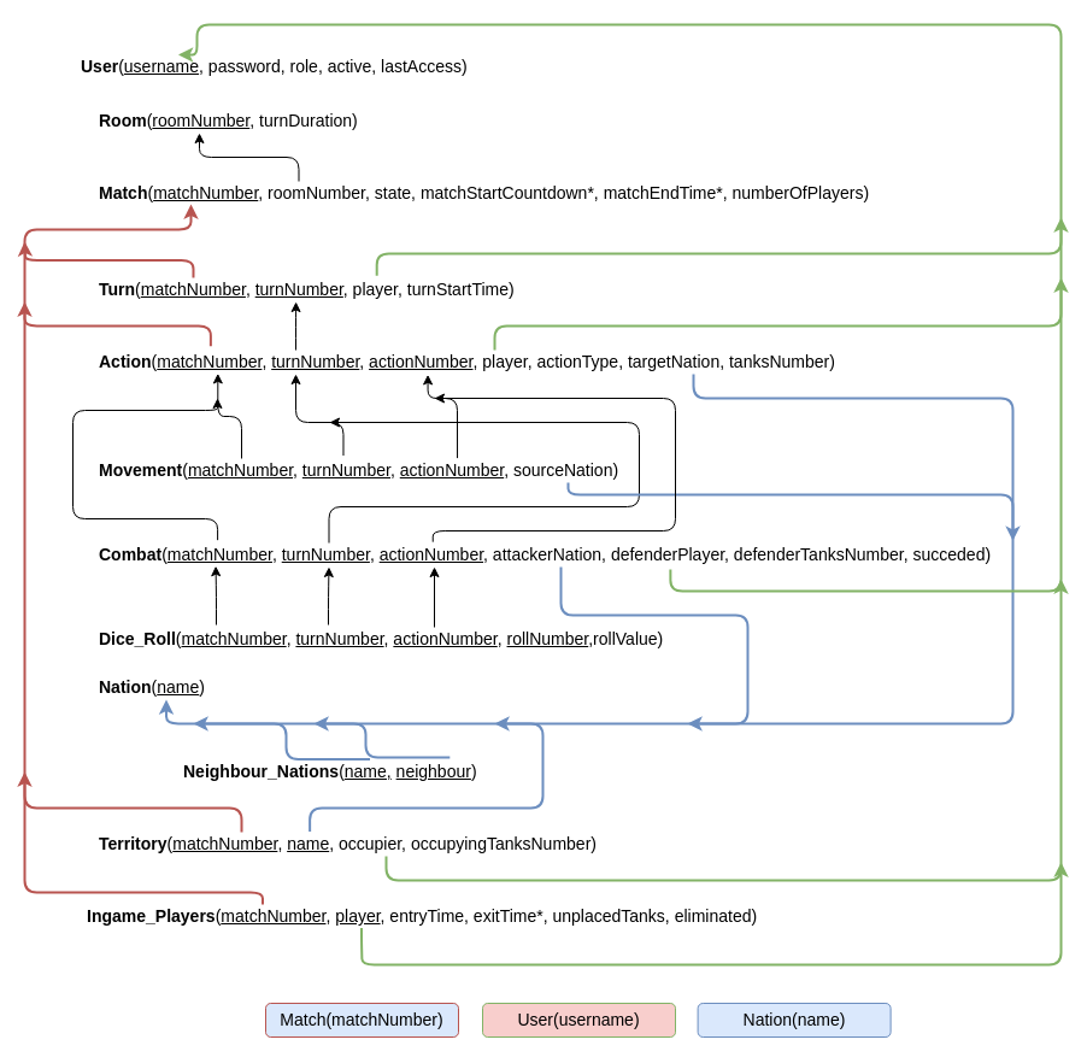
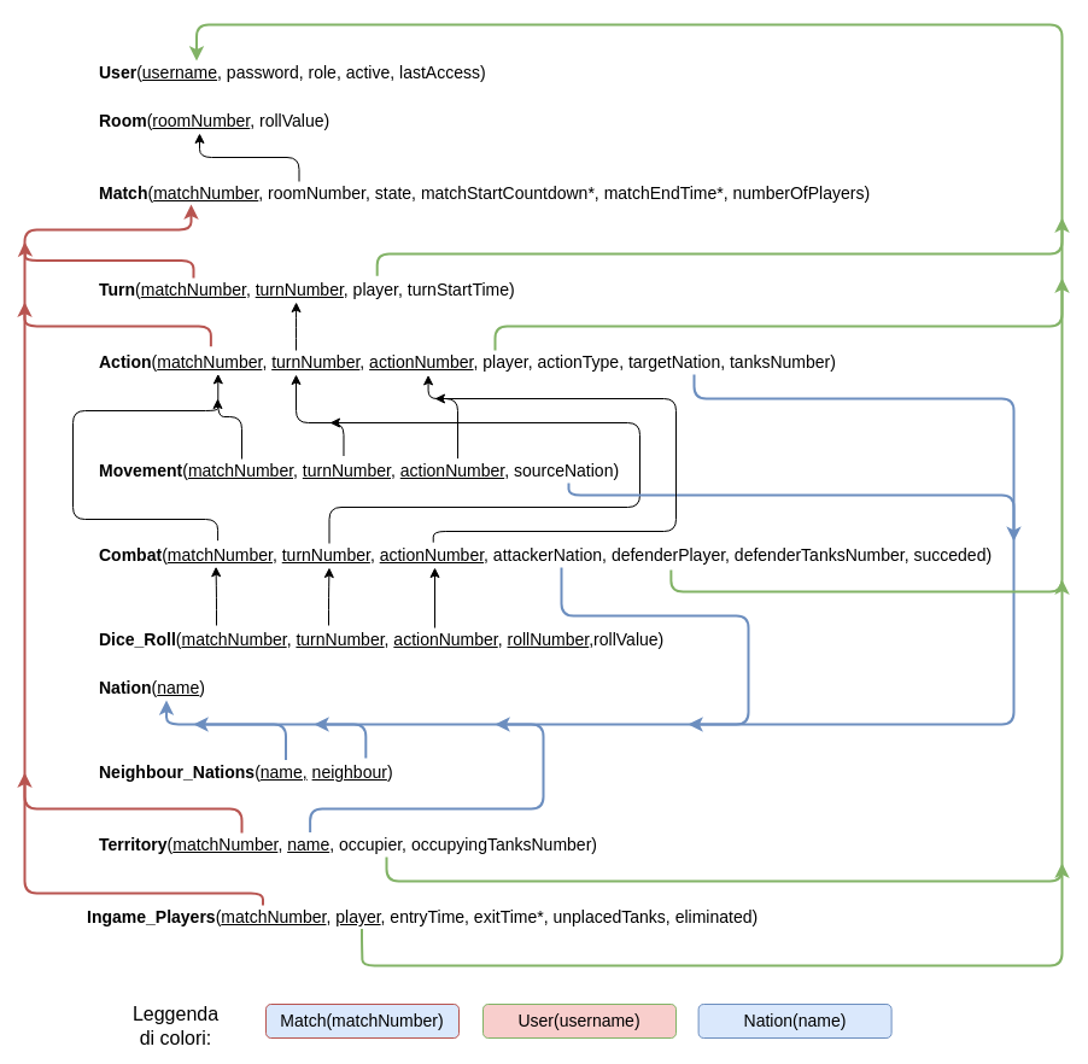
  <mxCell id="0" />
  <mxCell id="1" parent="0" />
- <mxCell id="2" value="&lt;b style=&quot;font-size: 14px&quot;&gt;User&lt;/b&gt;(&lt;u style=&quot;font-size: 14px&quot;&gt;username&lt;/u&gt;, password, role, active, lastAccess)" style="text;html=1;strokeColor=none;fillColor=none;align=left;verticalAlign=middle;whiteSpace=wrap;rounded=0;fontSize=14;" vertex="1" parent="1"><mxGeometry x="65" y="45" width="330" height="20" as="geometry" /></mxCell>
- <mxCell id="3" value="&lt;b style=&quot;font-size: 14px&quot;&gt;Room&lt;/b&gt;(&lt;u&gt;roomNumber&lt;/u&gt;, turnDuration)" style="text;html=1;strokeColor=none;fillColor=none;align=left;verticalAlign=middle;whiteSpace=wrap;rounded=0;fontSize=14;" vertex="1" parent="1"><mxGeometry x="80" y="90" width="340" height="20" as="geometry" /></mxCell>
+ <mxCell id="2" value="&lt;b style=&quot;font-size: 14px&quot;&gt;User&lt;/b&gt;(&lt;u style=&quot;font-size: 14px&quot;&gt;username&lt;/u&gt;, password, role, active, lastAccess)" style="text;html=1;strokeColor=none;fillColor=none;align=left;verticalAlign=middle;whiteSpace=wrap;rounded=0;fontSize=14;" vertex="1" parent="1"><mxGeometry x="80" y="50" width="330" height="20" as="geometry" /></mxCell>
+ <mxCell id="3" value="&lt;b style=&quot;font-size: 14px&quot;&gt;Room&lt;/b&gt;(&lt;u&gt;roomNumber&lt;/u&gt;, rollValue)" style="text;html=1;strokeColor=none;fillColor=none;align=left;verticalAlign=middle;whiteSpace=wrap;rounded=0;fontSize=14;" vertex="1" parent="1"><mxGeometry x="80" y="90" width="340" height="20" as="geometry" /></mxCell>
  <mxCell id="4" style="edgeStyle=orthogonalEdgeStyle;rounded=1;orthogonalLoop=1;jettySize=auto;html=1;exitX=0.25;exitY=0;exitDx=0;exitDy=0;entryX=0.25;entryY=1;entryDx=0;entryDy=0;strokeColor=#000000;fontSize=14;" edge="1" parent="1" source="5" target="3"><mxGeometry relative="1" as="geometry"><Array as="points"><mxPoint x="247" y="130" /><mxPoint x="165" y="130" /></Array></mxGeometry></mxCell>
  <mxCell id="5" value="&lt;b style=&quot;font-size: 14px&quot;&gt;Match&lt;/b&gt;(&lt;u&gt;matchNumber&lt;/u&gt;, roomNumber, state, matchStartCountdown*, matchEndTime*, numberOfPlayers)" style="text;html=1;strokeColor=none;fillColor=none;align=left;verticalAlign=middle;whiteSpace=wrap;rounded=0;fontSize=14;" vertex="1" parent="1"><mxGeometry x="80" y="150" width="670" height="20" as="geometry" /></mxCell>
  <mxCell id="6" value="&lt;b style=&quot;font-size: 14px&quot;&gt;Turn&lt;/b&gt;(&lt;u style=&quot;font-size: 14px&quot;&gt;matchNumber&lt;/u&gt;, &lt;u&gt;turnNumber&lt;/u&gt;, player, turnStartTime)" style="text;html=1;strokeColor=none;fillColor=none;align=left;verticalAlign=middle;whiteSpace=wrap;rounded=0;fontSize=14;" vertex="1" parent="1"><mxGeometry x="80" y="230" width="430" height="20" as="geometry" /></mxCell>
  <mxCell id="7" style="edgeStyle=orthogonalEdgeStyle;rounded=1;orthogonalLoop=1;jettySize=auto;html=1;exitX=0.25;exitY=0;exitDx=0;exitDy=0;entryX=0.384;entryY=1;entryDx=0;entryDy=0;entryPerimeter=0;strokeColor=#000000;fontSize=14;" edge="1" parent="1" source="10" target="6"><mxGeometry relative="1" as="geometry" /></mxCell>
  <mxCell id="8" style="edgeStyle=orthogonalEdgeStyle;rounded=1;orthogonalLoop=1;jettySize=auto;html=1;exitX=0.75;exitY=1;exitDx=0;exitDy=0;strokeColor=#6c8ebf;fontSize=14;fillColor=#dae8fc;strokeWidth=2;" edge="1" parent="1" source="10"><mxGeometry relative="1" as="geometry"><mxPoint x="840" y="448.333" as="targetPoint" /><Array as="points"><mxPoint x="575" y="330" /><mxPoint x="840" y="330" /></Array></mxGeometry></mxCell>
  <mxCell id="9" style="edgeStyle=orthogonalEdgeStyle;rounded=1;orthogonalLoop=1;jettySize=auto;html=1;exitX=0.5;exitY=0;exitDx=0;exitDy=0;strokeColor=#82b366;strokeWidth=2;fontSize=14;fillColor=#d5e8d4;" edge="1" parent="1" source="10"><mxGeometry relative="1" as="geometry"><mxPoint x="880" y="230" as="targetPoint" /><Array as="points"><mxPoint x="410" y="270" /><mxPoint x="880" y="270" /></Array></mxGeometry></mxCell>
  <mxCell id="10" value="&lt;b style=&quot;font-size: 14px&quot;&gt;Action&lt;/b&gt;(&lt;u style=&quot;font-size: 14px&quot;&gt;matchNumber&lt;/u&gt;, &lt;u&gt;turnNumber&lt;/u&gt;, &lt;u&gt;actionNumber&lt;/u&gt;, player, actionType, targetNation, tanksNumber)" style="text;html=1;strokeColor=none;fillColor=none;align=left;verticalAlign=middle;whiteSpace=wrap;rounded=0;fontSize=14;" vertex="1" parent="1"><mxGeometry x="80" y="290" width="660" height="20" as="geometry" /></mxCell>
  <mxCell id="11" style="edgeStyle=orthogonalEdgeStyle;rounded=1;orthogonalLoop=1;jettySize=auto;html=1;exitX=0.25;exitY=0;exitDx=0;exitDy=0;entryX=0.152;entryY=0.969;entryDx=0;entryDy=0;entryPerimeter=0;strokeColor=#000000;strokeWidth=1;fontSize=14;" edge="1" parent="1" source="12" target="10"><mxGeometry relative="1" as="geometry" /></mxCell>
  <mxCell id="12" value="&lt;b&gt;Movement&lt;/b&gt;(&lt;u&gt;matchNumber&lt;/u&gt;,&amp;nbsp;&lt;u&gt;turnNumber&lt;/u&gt;,&amp;nbsp;&lt;u&gt;actionNumber&lt;/u&gt;, sourceNation)" style="text;html=1;strokeColor=none;fillColor=none;align=left;verticalAlign=middle;whiteSpace=wrap;rounded=0;fontSize=14;" vertex="1" parent="1"><mxGeometry x="80" y="380" width="480" height="20" as="geometry" /></mxCell>
  <mxCell id="13" style="edgeStyle=orthogonalEdgeStyle;rounded=1;orthogonalLoop=1;jettySize=auto;html=1;exitX=0.25;exitY=0;exitDx=0;exitDy=0;strokeColor=#000000;fontSize=14;" edge="1" parent="1" source="15"><mxGeometry relative="1" as="geometry"><mxPoint x="273" y="350" as="targetPoint" /><Array as="points"><mxPoint x="273" y="420" /><mxPoint x="530" y="420" /><mxPoint x="530" y="350" /></Array></mxGeometry></mxCell>
  <mxCell id="14" style="edgeStyle=orthogonalEdgeStyle;rounded=1;orthogonalLoop=1;jettySize=auto;html=1;exitX=0.5;exitY=1;exitDx=0;exitDy=0;strokeColor=#6c8ebf;fontSize=14;fillColor=#dae8fc;entryX=0.5;entryY=1;entryDx=0;entryDy=0;strokeWidth=2;" edge="1" parent="1" source="15" target="17"><mxGeometry relative="1" as="geometry"><mxPoint x="680" y="1010" as="targetPoint" /><Array as="points"><mxPoint x="465" y="510" /><mxPoint x="620" y="510" /><mxPoint x="620" y="600" /><mxPoint x="138" y="600" /></Array></mxGeometry></mxCell>
  <mxCell id="15" value="&lt;b&gt;Combat&lt;/b&gt;(&lt;u&gt;matchNumber&lt;/u&gt;,&amp;nbsp;&lt;u&gt;turnNumber&lt;/u&gt;,&amp;nbsp;&lt;u&gt;actionNumber&lt;/u&gt;, attackerNation, defenderPlayer, defenderTanksNumber, succeded)" style="text;html=1;strokeColor=none;fillColor=none;align=left;verticalAlign=middle;whiteSpace=wrap;rounded=0;fontSize=14;" vertex="1" parent="1"><mxGeometry x="80" y="450" width="770" height="20" as="geometry" /></mxCell>
  <mxCell id="16" value="&lt;b&gt;Dice_Roll&lt;/b&gt;(&lt;u&gt;matchNumber&lt;/u&gt;,&amp;nbsp;&lt;u&gt;turnNumber&lt;/u&gt;,&amp;nbsp;&lt;u&gt;actionNumber&lt;/u&gt;, &lt;u&gt;rollNumber&lt;/u&gt;,rollValue)" style="text;html=1;strokeColor=none;fillColor=none;align=left;verticalAlign=middle;whiteSpace=wrap;rounded=0;fontSize=14;" vertex="1" parent="1"><mxGeometry x="80" y="520" width="480" height="20" as="geometry" /></mxCell>
  <mxCell id="17" value="&lt;b&gt;Nation&lt;/b&gt;(&lt;u&gt;name&lt;/u&gt;)" style="text;html=1;strokeColor=none;fillColor=none;align=left;verticalAlign=middle;whiteSpace=wrap;rounded=0;fontSize=14;" vertex="1" parent="1"><mxGeometry x="80" y="560" width="115" height="20" as="geometry" /></mxCell>
  <mxCell id="18" style="edgeStyle=orthogonalEdgeStyle;rounded=1;orthogonalLoop=1;jettySize=auto;html=1;exitX=0.25;exitY=0;exitDx=0;exitDy=0;fontSize=14;fillColor=#f8cecc;strokeColor=#b85450;strokeWidth=2;" edge="1" parent="1" source="20"><mxGeometry relative="1" as="geometry"><mxPoint x="20" y="640" as="targetPoint" /><Array as="points"><mxPoint x="200" y="670" /><mxPoint x="20" y="670" /></Array></mxGeometry></mxCell>
  <mxCell id="19" style="edgeStyle=orthogonalEdgeStyle;rounded=1;orthogonalLoop=1;jettySize=auto;html=1;exitX=0.5;exitY=1;exitDx=0;exitDy=0;strokeColor=#82b366;strokeWidth=2;fontSize=14;fillColor=#d5e8d4;" edge="1" parent="1" source="20"><mxGeometry relative="1" as="geometry"><mxPoint x="880" y="480" as="targetPoint" /><Array as="points"><mxPoint x="320" y="730" /><mxPoint x="880" y="730" /></Array></mxGeometry></mxCell>
  <mxCell id="20" value="&lt;b&gt;Territory&lt;/b&gt;(&lt;u&gt;matchNumber&lt;/u&gt;,&amp;nbsp;&lt;u&gt;name&lt;/u&gt;,&amp;nbsp;occupier, occupyingTanksNumber)" style="text;html=1;strokeColor=none;fillColor=none;align=left;verticalAlign=middle;whiteSpace=wrap;rounded=0;fontSize=14;" vertex="1" parent="1"><mxGeometry x="80" y="690" width="480" height="20" as="geometry" /></mxCell>
  <mxCell id="21" value="&lt;b&gt;Ingame_Players&lt;/b&gt;(&lt;u&gt;matchNumber&lt;/u&gt;,&amp;nbsp;&lt;u&gt;player&lt;/u&gt;,&amp;nbsp;entryTime, exitTime*, unplacedTanks, eliminated)" style="text;html=1;strokeColor=none;fillColor=none;align=left;verticalAlign=middle;whiteSpace=wrap;rounded=0;fontSize=14;" vertex="1" parent="1"><mxGeometry x="70" y="750" width="590" height="20" as="geometry" /></mxCell>
  <mxCell id="22" style="edgeStyle=orthogonalEdgeStyle;rounded=1;orthogonalLoop=1;jettySize=auto;html=1;exitX=0.857;exitY=-0.102;exitDx=0;exitDy=0;fontSize=14;fillColor=#dae8fc;strokeColor=#6c8ebf;exitPerimeter=0;strokeWidth=2;" edge="1" parent="1" source="24"><mxGeometry relative="1" as="geometry"><mxPoint x="260" y="600" as="targetPoint" /><Array as="points"><mxPoint x="303" y="600" /></Array></mxGeometry></mxCell>
  <mxCell id="23" style="edgeStyle=orthogonalEdgeStyle;rounded=1;orthogonalLoop=1;jettySize=auto;html=1;exitX=0.602;exitY=-0.031;exitDx=0;exitDy=0;strokeColor=#6c8ebf;strokeWidth=2;fontSize=14;exitPerimeter=0;fillColor=#dae8fc;" edge="1" parent="1" source="24"><mxGeometry relative="1" as="geometry"><mxPoint x="160" y="600" as="targetPoint" /><Array as="points"><mxPoint x="237" y="600" /></Array></mxGeometry></mxCell>
- <mxCell id="24" value="&lt;b&gt;Neighbour_Nations&lt;/b&gt;(&lt;u&gt;name,&lt;/u&gt; &lt;u&gt;neighbour&lt;/u&gt;)" style="text;html=1;strokeColor=none;fillColor=none;align=left;verticalAlign=middle;whiteSpace=wrap;rounded=0;fontSize=14;" vertex="1" parent="1"><mxGeometry x="150" y="630" width="260" height="20" as="geometry" /></mxCell>
+ <mxCell id="24" value="&lt;b&gt;Neighbour_Nations&lt;/b&gt;(&lt;u&gt;name,&lt;/u&gt; &lt;u&gt;neighbour&lt;/u&gt;)" style="text;html=1;strokeColor=none;fillColor=none;align=left;verticalAlign=middle;whiteSpace=wrap;rounded=0;fontSize=14;" vertex="1" parent="1"><mxGeometry x="80" y="630" width="260" height="20" as="geometry" /></mxCell>
  <mxCell id="25" value="" style="endArrow=classic;html=1;fontSize=14;edgeStyle=orthogonalEdgeStyle;fillColor=#f8cecc;strokeColor=#b85450;exitX=0.25;exitY=0;exitDx=0;exitDy=0;strokeWidth=2;" edge="1" parent="1" source="21"><mxGeometry width="50" height="50" relative="1" as="geometry"><mxPoint x="240" y="1170" as="sourcePoint" /><mxPoint x="158" y="169" as="targetPoint" /><Array as="points"><mxPoint x="217" y="740" /><mxPoint x="20" y="740" /><mxPoint x="20" y="190" /><mxPoint x="158" y="190" /></Array></mxGeometry></mxCell>
  <mxCell id="26" value="" style="endArrow=classic;html=1;fontSize=14;edgeStyle=orthogonalEdgeStyle;exitX=0.186;exitY=0;exitDx=0;exitDy=0;exitPerimeter=0;fillColor=#f8cecc;strokeColor=#b85450;strokeWidth=2;" edge="1" parent="1" source="6"><mxGeometry width="50" height="50" relative="1" as="geometry"><mxPoint x="40" y="340" as="sourcePoint" /><mxPoint x="20" y="200" as="targetPoint" /></mxGeometry></mxCell>
  <mxCell id="27" value="" style="endArrow=classic;html=1;fontSize=14;exitX=0.143;exitY=-0.167;exitDx=0;exitDy=0;exitPerimeter=0;edgeStyle=orthogonalEdgeStyle;fillColor=#f8cecc;strokeColor=#b85450;strokeWidth=2;" edge="1" parent="1" source="10"><mxGeometry width="50" height="50" relative="1" as="geometry"><mxPoint x="110" y="430" as="sourcePoint" /><mxPoint x="20" y="250" as="targetPoint" /><Array as="points"><mxPoint x="174" y="270" /><mxPoint x="20" y="270" /></Array></mxGeometry></mxCell>
  <mxCell id="28" value="" style="endArrow=classic;html=1;strokeColor=#82b366;fontSize=14;exitX=0.54;exitY=-0.083;exitDx=0;exitDy=0;exitPerimeter=0;edgeStyle=orthogonalEdgeStyle;entryX=0.25;entryY=0;entryDx=0;entryDy=0;fillColor=#d5e8d4;strokeWidth=2;" edge="1" parent="1" source="6" target="2"><mxGeometry width="50" height="50" relative="1" as="geometry"><mxPoint x="680" y="320" as="sourcePoint" /><mxPoint x="730" y="270" as="targetPoint" /><Array as="points"><mxPoint x="312" y="210" /><mxPoint x="880" y="210" /><mxPoint x="880" y="20" /><mxPoint x="163" y="20" /></Array></mxGeometry></mxCell>
  <mxCell id="29" value="" style="endArrow=classic;html=1;strokeColor=#000000;fontSize=14;entryX=0.25;entryY=1;entryDx=0;entryDy=0;exitX=0.426;exitY=-0.125;exitDx=0;exitDy=0;exitPerimeter=0;edgeStyle=orthogonalEdgeStyle;" edge="1" parent="1" source="12" target="10"><mxGeometry width="50" height="50" relative="1" as="geometry"><mxPoint x="270" y="540" as="sourcePoint" /><mxPoint x="320" y="490" as="targetPoint" /><Array as="points"><mxPoint x="285" y="350" /><mxPoint x="245" y="350" /></Array></mxGeometry></mxCell>
  <mxCell id="30" value="" style="endArrow=classic;html=1;strokeColor=#000000;fontSize=14;entryX=0.25;entryY=1;entryDx=0;entryDy=0;edgeStyle=orthogonalEdgeStyle;" edge="1" parent="1" target="15"><mxGeometry width="50" height="50" relative="1" as="geometry"><mxPoint x="272" y="518" as="sourcePoint" /><mxPoint x="320" y="740" as="targetPoint" /><Array as="points"><mxPoint x="272" y="495" /><mxPoint x="273" y="495" /></Array></mxGeometry></mxCell>
  <mxCell id="31" value="" style="endArrow=classic;html=1;strokeColor=#000000;fontSize=14;entryX=0.25;entryY=1;entryDx=0;entryDy=0;" edge="1" parent="1"><mxGeometry width="50" height="50" relative="1" as="geometry"><mxPoint x="360" y="520" as="sourcePoint" /><mxPoint x="360" y="470" as="targetPoint" /></mxGeometry></mxCell>
  <mxCell id="32" value="" style="endArrow=classic;html=1;strokeColor=#6c8ebf;fontSize=14;edgeStyle=orthogonalEdgeStyle;fillColor=#dae8fc;strokeWidth=2;" edge="1" parent="1"><mxGeometry width="50" height="50" relative="1" as="geometry"><mxPoint x="471" y="400" as="sourcePoint" /><mxPoint x="570" y="600" as="targetPoint" /><Array as="points"><mxPoint x="471" y="410" /><mxPoint x="840" y="410" /><mxPoint x="840" y="600" /></Array></mxGeometry></mxCell>
  <mxCell id="33" value="" style="endArrow=classic;html=1;strokeColor=#82b366;fontSize=14;exitX=0.618;exitY=1.1;exitDx=0;exitDy=0;exitPerimeter=0;fillColor=#d5e8d4;edgeStyle=orthogonalEdgeStyle;strokeWidth=2;" edge="1" parent="1" source="15"><mxGeometry width="50" height="50" relative="1" as="geometry"><mxPoint x="540" y="780" as="sourcePoint" /><mxPoint x="880" y="180" as="targetPoint" /><Array as="points"><mxPoint x="556" y="490" /><mxPoint x="880" y="490" /><mxPoint x="880" y="200" /></Array></mxGeometry></mxCell>
  <mxCell id="34" value="" style="endArrow=classic;html=1;strokeWidth=1;fontSize=14;entryX=0.416;entryY=1.02;entryDx=0;entryDy=0;entryPerimeter=0;exitX=0.623;exitY=-0.02;exitDx=0;exitDy=0;exitPerimeter=0;edgeStyle=orthogonalEdgeStyle;" edge="1" parent="1" source="12" target="10"><mxGeometry width="50" height="50" relative="1" as="geometry"><mxPoint x="370" y="550" as="sourcePoint" /><mxPoint x="420" y="500" as="targetPoint" /><Array as="points"><mxPoint x="379" y="330" /><mxPoint x="355" y="330" /></Array></mxGeometry></mxCell>
  <mxCell id="35" value="" style="endArrow=classic;html=1;strokeColor=#000000;strokeWidth=1;fontSize=14;exitX=0.13;exitY=-0.117;exitDx=0;exitDy=0;exitPerimeter=0;edgeStyle=orthogonalEdgeStyle;" edge="1" parent="1" source="15"><mxGeometry width="50" height="50" relative="1" as="geometry"><mxPoint x="180" y="670" as="sourcePoint" /><mxPoint x="180" y="330" as="targetPoint" /><Array as="points"><mxPoint x="180" y="430" /><mxPoint x="60" y="430" /><mxPoint x="60" y="340" /><mxPoint x="180" y="340" /></Array></mxGeometry></mxCell>
  <mxCell id="36" value="" style="endArrow=classic;html=1;strokeColor=#000000;strokeWidth=1;fontSize=14;exitX=0.362;exitY=-0.042;exitDx=0;exitDy=0;exitPerimeter=0;edgeStyle=orthogonalEdgeStyle;" edge="1" parent="1" source="15"><mxGeometry width="50" height="50" relative="1" as="geometry"><mxPoint x="440" y="530" as="sourcePoint" /><mxPoint x="360" y="330" as="targetPoint" /><Array as="points"><mxPoint x="359" y="440" /><mxPoint x="560" y="440" /><mxPoint x="560" y="330" /></Array></mxGeometry></mxCell>
  <mxCell id="37" value="" style="endArrow=classic;html=1;strokeColor=#6c8ebf;strokeWidth=2;fontSize=14;exitX=0.368;exitY=-0.031;exitDx=0;exitDy=0;exitPerimeter=0;edgeStyle=orthogonalEdgeStyle;fillColor=#dae8fc;" edge="1" parent="1" source="20"><mxGeometry width="50" height="50" relative="1" as="geometry"><mxPoint x="250" y="1140" as="sourcePoint" /><mxPoint x="410" y="600" as="targetPoint" /><Array as="points"><mxPoint x="257" y="670" /><mxPoint x="450" y="670" /><mxPoint x="450" y="600" /></Array></mxGeometry></mxCell>
  <mxCell id="38" value="" style="endArrow=classic;html=1;strokeColor=#82b366;strokeWidth=2;fontSize=14;edgeStyle=orthogonalEdgeStyle;fillColor=#d5e8d4;exitX=0.389;exitY=0.98;exitDx=0;exitDy=0;exitPerimeter=0;" edge="1" parent="1" source="21"><mxGeometry width="50" height="50" relative="1" as="geometry"><mxPoint x="300" y="780" as="sourcePoint" /><mxPoint x="880" y="715" as="targetPoint" /><Array as="points"><mxPoint x="300" y="780" /><mxPoint x="300" y="800" /><mxPoint x="750" y="800" /></Array></mxGeometry></mxCell>
+ <mxCell id="39" value="&lt;span class=&quot;ILfuVd&quot; style=&quot;font-size: medium ; white-space: normal&quot;&gt;&lt;span class=&quot;hgKElc&quot;&gt;Leggenda di colori:&lt;b&gt;&lt;/b&gt;&lt;/span&gt;&lt;/span&gt;" style="text;html=1;align=center;verticalAlign=middle;resizable=0;points=[];autosize=1;fontSize=14;" vertex="1" parent="1"><mxGeometry x="70" y="840" width="150" height="20" as="geometry" /></mxCell>
  <mxCell id="40" value="Match(matchNumber)" style="rounded=1;whiteSpace=wrap;html=1;fontSize=14;align=center;fillColor=#dae8fc;strokeColor=#b85450;" vertex="1" parent="1"><mxGeometry x="220" y="832" width="160" height="28" as="geometry" /></mxCell>
  <mxCell id="41" value="User(username)" style="rounded=1;whiteSpace=wrap;html=1;fontSize=14;align=center;fillColor=#f8cecc;strokeColor=#82b366;" vertex="1" parent="1"><mxGeometry x="400" y="832" width="160" height="28" as="geometry" /></mxCell>
  <mxCell id="42" value="Nation(name)" style="rounded=1;whiteSpace=wrap;html=1;fontSize=14;align=center;fillColor=#dae8fc;strokeColor=#6c8ebf;" vertex="1" parent="1"><mxGeometry x="578.62" y="832" width="160" height="28" as="geometry" /></mxCell>
  <mxCell id="43" value="" style="endArrow=classic;html=1;strokeColor=#000000;fontSize=14;entryX=0.128;entryY=0.96;entryDx=0;entryDy=0;entryPerimeter=0;edgeStyle=orthogonalEdgeStyle;" edge="1" parent="1" target="15"><mxGeometry width="50" height="50" relative="1" as="geometry"><mxPoint x="179" y="518" as="sourcePoint" /><mxPoint x="370" y="480" as="targetPoint" /><Array as="points"><mxPoint x="179" y="518" /><mxPoint x="179" y="495" /><mxPoint x="179" y="495" /></Array></mxGeometry></mxCell>
